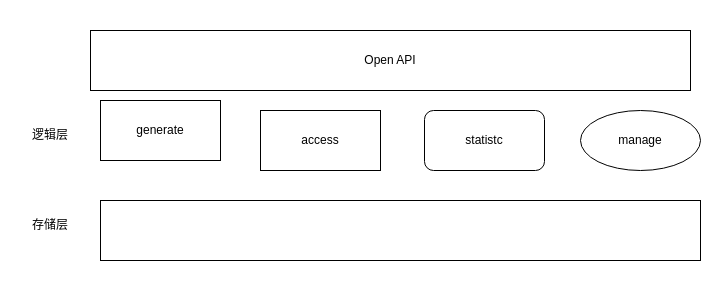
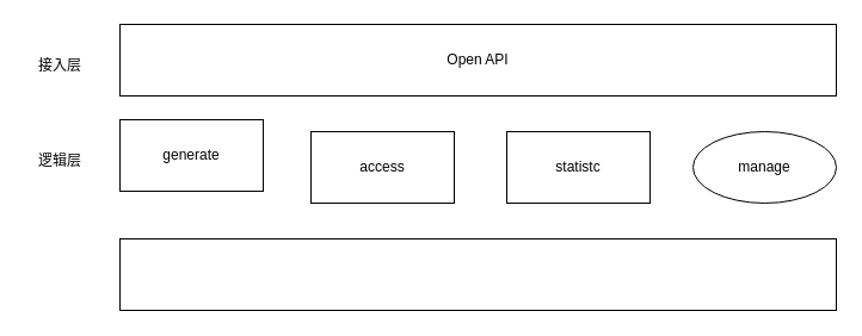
  <mxCell id="0" />
  <mxCell id="1" parent="0" />
  <mxCell id="2" value="generate" style="rounded=0;whiteSpace=wrap;html=1;" parent="1" vertex="1"><mxGeometry x="100" y="100" width="120" height="60" as="geometry" /></mxCell>
  <mxCell id="3" value="access" style="rounded=0;whiteSpace=wrap;html=1;" vertex="1" parent="1"><mxGeometry x="260" y="110" width="120" height="60" as="geometry" /></mxCell>
- <mxCell id="4" value="statistc" style="whiteSpace=wrap;html=1;rounded=1;" vertex="1" parent="1"><mxGeometry x="424" y="110" width="120" height="60" as="geometry" /></mxCell>
+ <mxCell id="4" value="statistc" style="rounded=0;whiteSpace=wrap;html=1;" vertex="1" parent="1"><mxGeometry x="424" y="110" width="120" height="60" as="geometry" /></mxCell>
  <mxCell id="5" value="manage" style="ellipse;whiteSpace=wrap;html=1;" vertex="1" parent="1"><mxGeometry x="580" y="110" width="120" height="60" as="geometry" /></mxCell>
- <mxCell id="6" value="Open API" style="rounded=0;whiteSpace=wrap;html=1;" vertex="1" parent="1"><mxGeometry x="90" y="30" width="600" height="60" as="geometry" /></mxCell>
+ <mxCell id="6" value="Open API" style="rounded=0;whiteSpace=wrap;html=1;" vertex="1" parent="1"><mxGeometry x="100" y="20" width="600" height="60" as="geometry" /></mxCell>
  <mxCell id="7" value="" style="rounded=0;whiteSpace=wrap;html=1;" vertex="1" parent="1"><mxGeometry x="100" y="200" width="600" height="60" as="geometry" /></mxCell>
+ <mxCell id="8" value="接入层" style="text;strokeColor=none;fillColor=none;html=1;align=center;verticalAlign=middle;whiteSpace=wrap;rounded=0;" vertex="1" parent="1"><mxGeometry x="20" y="40" width="60" height="30" as="geometry" /></mxCell>
  <mxCell id="9" value="逻辑层&lt;span style=&quot;color: rgba(0, 0, 0, 0); font-family: monospace; font-size: 0px; text-align: start;&quot;&gt;%3CmxGraphModel%3E%3Croot%3E%3CmxCell%20id%3D%220%22%2F%3E%3CmxCell%20id%3D%221%22%20parent%3D%220%22%2F%3E%3CmxCell%20id%3D%222%22%20value%3D%22%E6%8E%A5%E5%85%A5%E5%B1%82%22%20style%3D%22text%3BstrokeColor%3Dnone%3BfillColor%3Dnone%3Bhtml%3D1%3Balign%3Dcenter%3BverticalAlign%3Dmiddle%3BwhiteSpace%3Dwrap%3Brounded%3D0%3B%22%20vertex%3D%221%22%20parent%3D%221%22%3E%3CmxGeometry%20x%3D%2210%22%20y%3D%22110%22%20width%3D%2260%22%20height%3D%2230%22%20as%3D%22geometry%22%2F%3E%3C%2FmxCell%3E%3C%2Froot%3E%3C%2FmxGraphModel%3E&lt;/span&gt;" style="text;strokeColor=none;fillColor=none;html=1;align=center;verticalAlign=middle;whiteSpace=wrap;rounded=0;" vertex="1" parent="1"><mxGeometry x="20" y="120" width="60" height="30" as="geometry" /></mxCell>
- <mxCell id="10" value="存储层" style="text;strokeColor=none;fillColor=none;html=1;align=center;verticalAlign=middle;whiteSpace=wrap;rounded=0;" vertex="1" parent="1"><mxGeometry x="20" y="210" width="60" height="30" as="geometry" /></mxCell>
